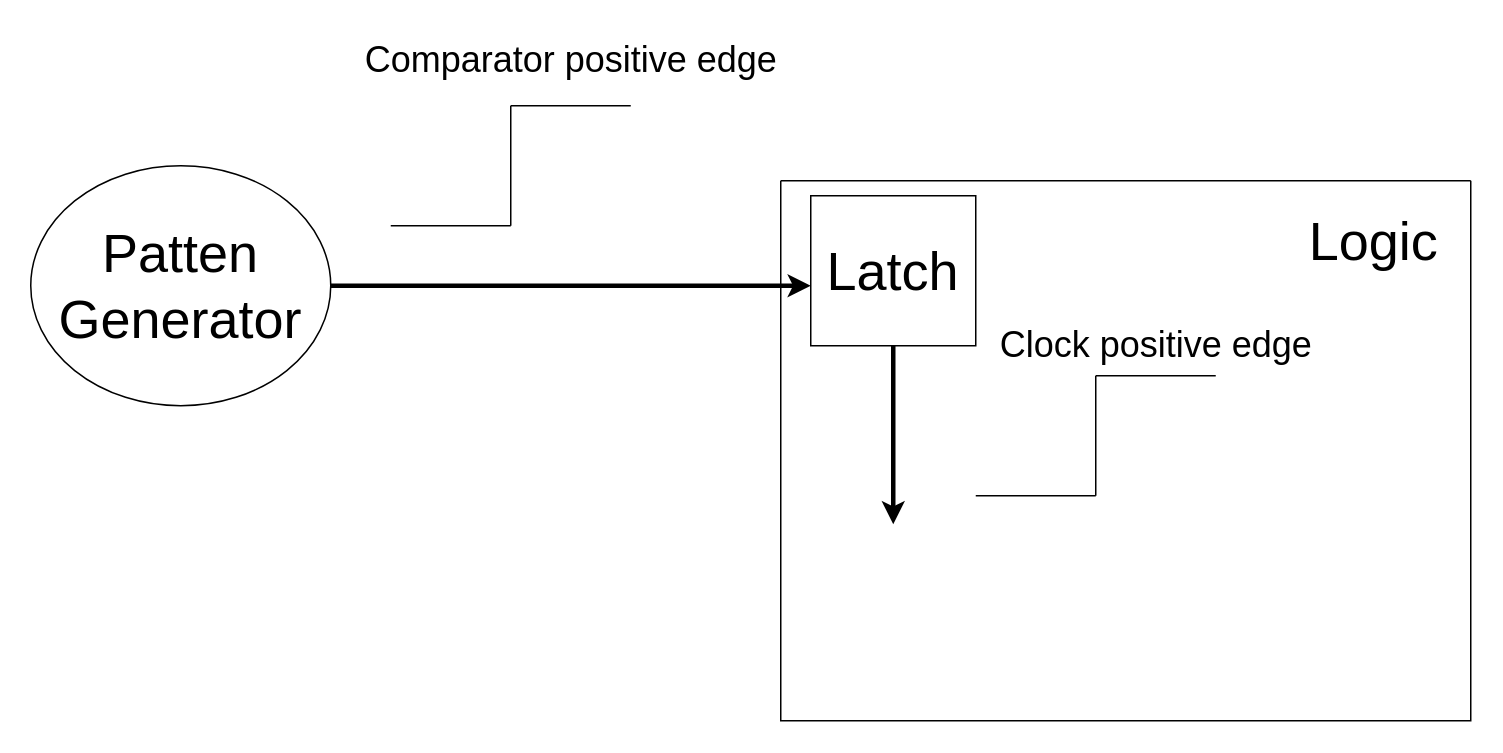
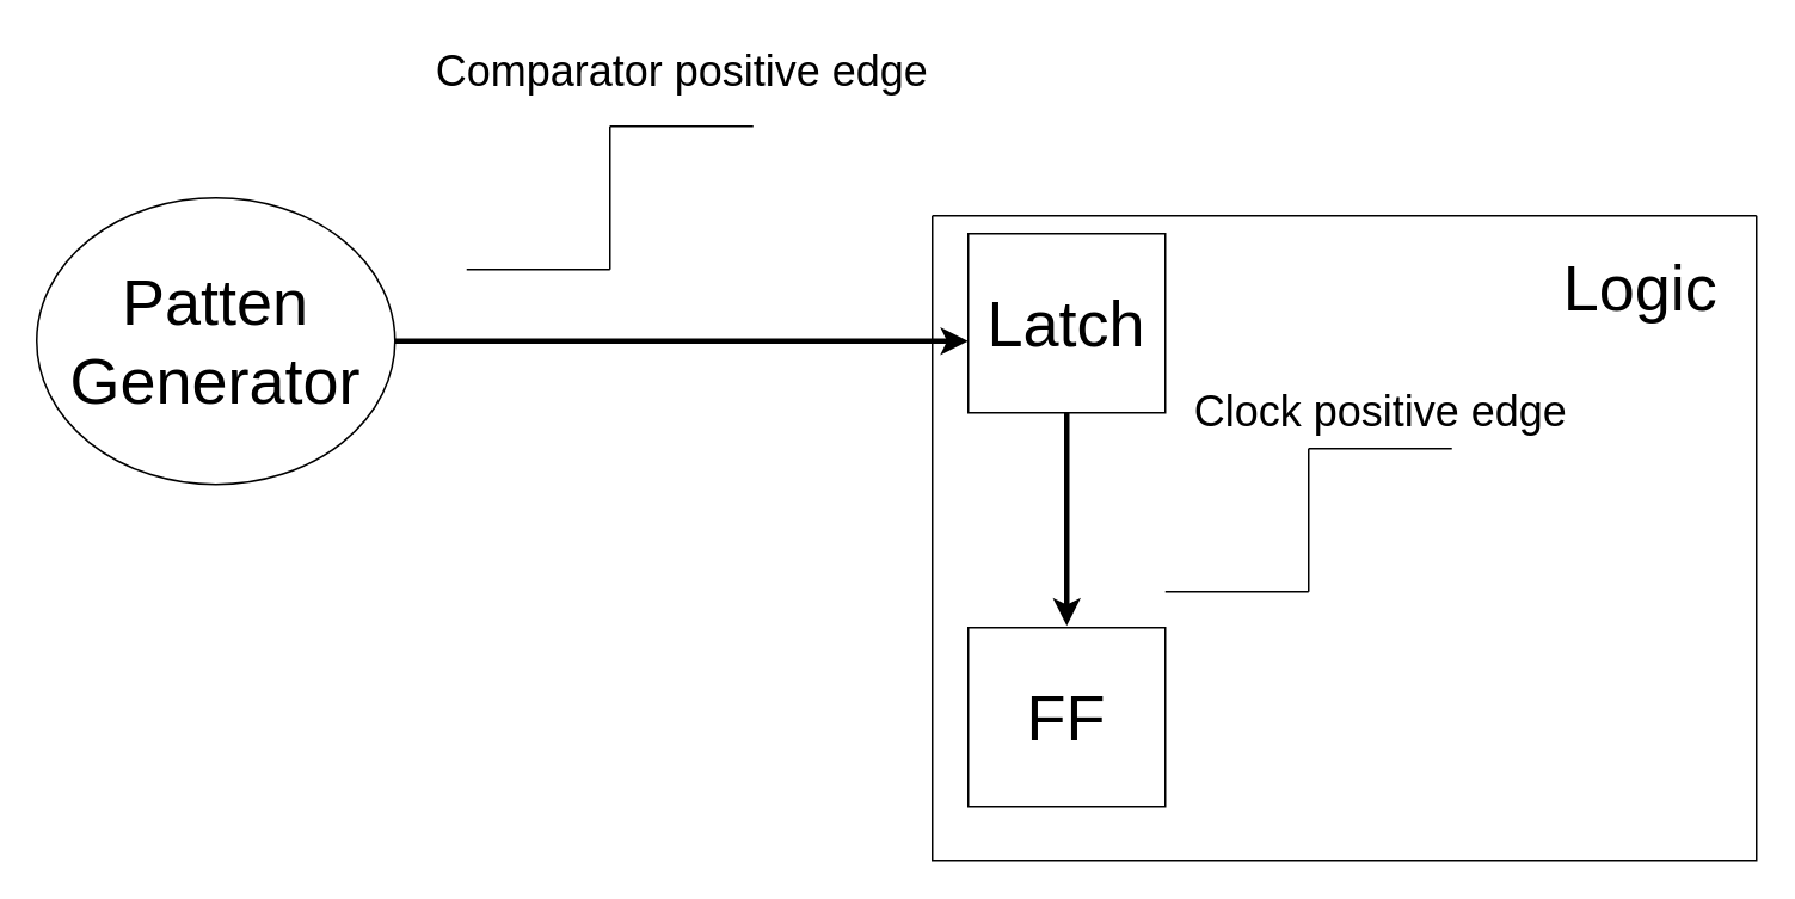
  <mxCell id="0" />
  <mxCell id="1" parent="0" />
  <mxCell id="2" value="&lt;font style=&quot;font-size: 36px;&quot;&gt;Patten Generator&lt;/font&gt;" style="ellipse;whiteSpace=wrap;html=1;" parent="1" vertex="1"><mxGeometry x="20" y="110" width="200" height="160" as="geometry" /></mxCell>
  <mxCell id="3" value="" style="endArrow=classic;html=1;rounded=0;strokeWidth=3;exitX=1;exitY=0.5;exitDx=0;exitDy=0;" parent="1" source="2" edge="1"><mxGeometry width="50" height="50" relative="1" as="geometry"><mxPoint x="407" y="186" as="sourcePoint" /><mxPoint x="540" y="190" as="targetPoint" /></mxGeometry></mxCell>
  <mxCell id="4" value="" style="swimlane;startSize=0;" parent="1" vertex="1"><mxGeometry x="520" y="120" width="460" height="360" as="geometry" /></mxCell>
  <mxCell id="5" value="&lt;font style=&quot;font-size: 24px;&quot;&gt;Clock positive edge&lt;/font&gt;" style="text;html=1;align=center;verticalAlign=middle;resizable=0;points=[];autosize=1;strokeColor=none;fillColor=none;" parent="4" vertex="1"><mxGeometry x="135" y="90" width="230" height="40" as="geometry" /></mxCell>
  <mxCell id="6" value="&lt;font style=&quot;font-size: 36px;&quot;&gt;Latch&lt;/font&gt;" style="rounded=0;whiteSpace=wrap;html=1;" parent="4" vertex="1"><mxGeometry x="20" y="10" width="110" height="100" as="geometry" /></mxCell>
  <mxCell id="7" value="" style="endArrow=classic;html=1;rounded=0;strokeWidth=3;exitX=0.5;exitY=1;exitDx=0;exitDy=0;entryX=0.5;entryY=0;entryDx=0;entryDy=0;" parent="4" source="6" edge="1"><mxGeometry width="50" height="50" relative="1" as="geometry"><mxPoint x="75" y="157" as="sourcePoint" /><mxPoint x="75" y="229" as="targetPoint" /></mxGeometry></mxCell>
+ <mxCell id="8" value="&lt;font style=&quot;font-size: 36px;&quot;&gt;FF&lt;/font&gt;" style="rounded=0;whiteSpace=wrap;html=1;" parent="4" vertex="1"><mxGeometry x="20" y="230" width="110" height="100" as="geometry" /></mxCell>
  <mxCell id="9" value="&lt;font style=&quot;font-size: 36px;&quot;&gt;Logic&lt;/font&gt;" style="text;html=1;align=center;verticalAlign=middle;resizable=0;points=[];autosize=1;strokeColor=none;fillColor=none;" parent="4" vertex="1"><mxGeometry x="340" y="10" width="110" height="60" as="geometry" /></mxCell>
  <mxCell id="10" value="" style="endArrow=none;html=1;rounded=0;" parent="4" edge="1"><mxGeometry width="50" height="50" relative="1" as="geometry"><mxPoint x="130" y="210.0" as="sourcePoint" /><mxPoint x="210" y="210.0" as="targetPoint" /></mxGeometry></mxCell>
  <mxCell id="11" value="" style="endArrow=none;html=1;rounded=0;" parent="4" edge="1"><mxGeometry width="50" height="50" relative="1" as="geometry"><mxPoint x="210" y="210.0" as="sourcePoint" /><mxPoint x="210" y="130.0" as="targetPoint" /></mxGeometry></mxCell>
  <mxCell id="12" value="" style="endArrow=none;html=1;rounded=0;" parent="4" edge="1"><mxGeometry width="50" height="50" relative="1" as="geometry"><mxPoint x="210" y="130.0" as="sourcePoint" /><mxPoint x="290" y="130.0" as="targetPoint" /></mxGeometry></mxCell>
  <mxCell id="13" value="&lt;font style=&quot;font-size: 24px;&quot;&gt;Comparator positive edge&lt;/font&gt;" style="text;html=1;align=center;verticalAlign=middle;resizable=0;points=[];autosize=1;strokeColor=none;fillColor=none;" parent="1" vertex="1"><mxGeometry x="230" y="20" width="300" height="40" as="geometry" /></mxCell>
  <mxCell id="14" value="" style="endArrow=none;html=1;rounded=0;" parent="1" edge="1"><mxGeometry width="50" height="50" relative="1" as="geometry"><mxPoint x="260" y="150" as="sourcePoint" /><mxPoint x="340" y="150" as="targetPoint" /></mxGeometry></mxCell>
  <mxCell id="15" value="" style="endArrow=none;html=1;rounded=0;" parent="1" edge="1"><mxGeometry width="50" height="50" relative="1" as="geometry"><mxPoint x="340" y="150" as="sourcePoint" /><mxPoint x="340" y="70" as="targetPoint" /></mxGeometry></mxCell>
  <mxCell id="16" value="" style="endArrow=none;html=1;rounded=0;" parent="1" edge="1"><mxGeometry width="50" height="50" relative="1" as="geometry"><mxPoint x="340" y="70" as="sourcePoint" /><mxPoint x="420" y="70" as="targetPoint" /></mxGeometry></mxCell>
